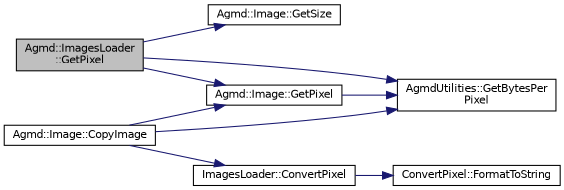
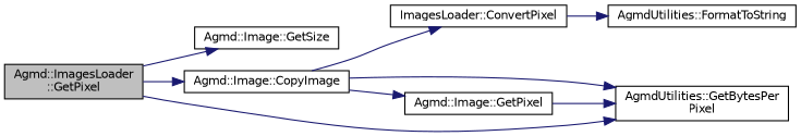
  digraph {
    rankdir=LR
    node [color=black fillcolor=white fontname=Helvetica fontsize=10 shape=record style=filled]
    edge [color=midnightblue fontname=Helvetica fontsize=10 labelfontname=Helvetica labelfontsize=10 style=solid]
    n1 [fillcolor=grey75 fontcolor=black height=0.2 label="Agmd::ImagesLoader\l::GetPixel" width=0.4]
    n2 [height=0.2 label="Agmd::Image::GetSize" width=0.4]
    n3 [height=0.2 label="Agmd::Image::CopyImage" width=0.4]
    n4 [height=0.2 label="AgmdUtilities::GetBytesPer\lPixel" width=0.4]
    n5 [height=0.2 label="ImagesLoader::ConvertPixel" width=0.4]
    n6 [height=0.2 label="Agmd::Image::GetPixel" width=0.4]
-   n7 [height=0.2 label="ConvertPixel::FormatToString" width=0.4]
+   n7 [height=0.2 label="AgmdUtilities::FormatToString" width=0.4]
    n1 -> n2
-   n1 -> n6
+   n1 -> n3
    n1 -> n4
    n3 -> n4
    n3 -> n5
    n3 -> n6
    n5 -> n7
    n6 -> n4
  }
